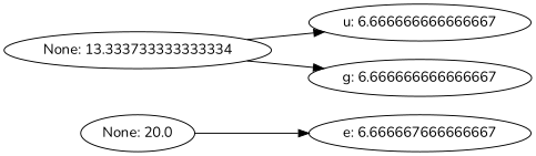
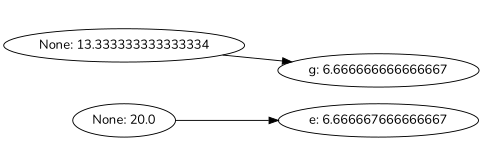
  strict digraph {
    fontname=Nunito
    rankdir=LR
    node [fontname=Nunito]
    edge [fontname=Nunito]
    n1 [label="e: 6.666667666666667"]
    "None: 20.0"
-   "None: 13.333333333333334" [label="None: 13.333733333333334"]
-   "u: 6.666666666666667"
+   "None: 13.333333333333334"
    "g: 6.666666666666667"
    "None: 20.0" -> n1
-   "None: 13.333333333333334" -> "u: 6.666666666666667"
    "None: 13.333333333333334" -> "g: 6.666666666666667"
  }
